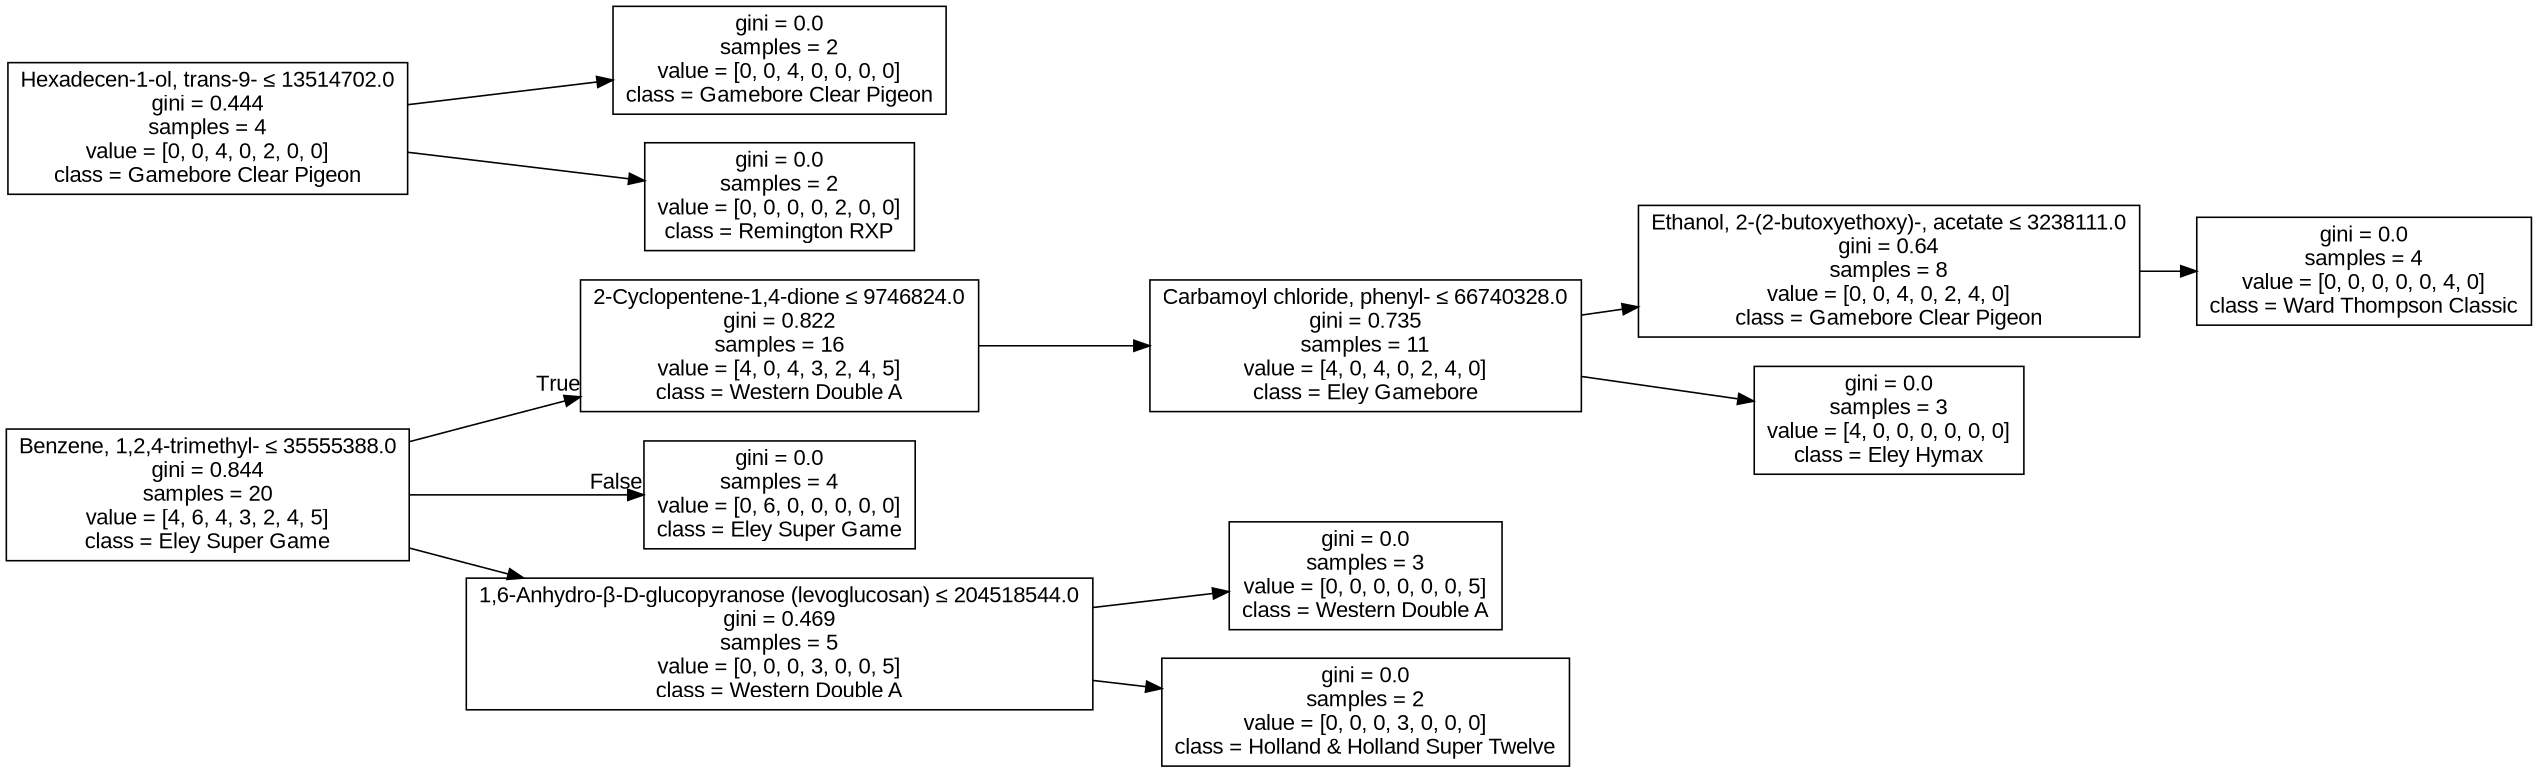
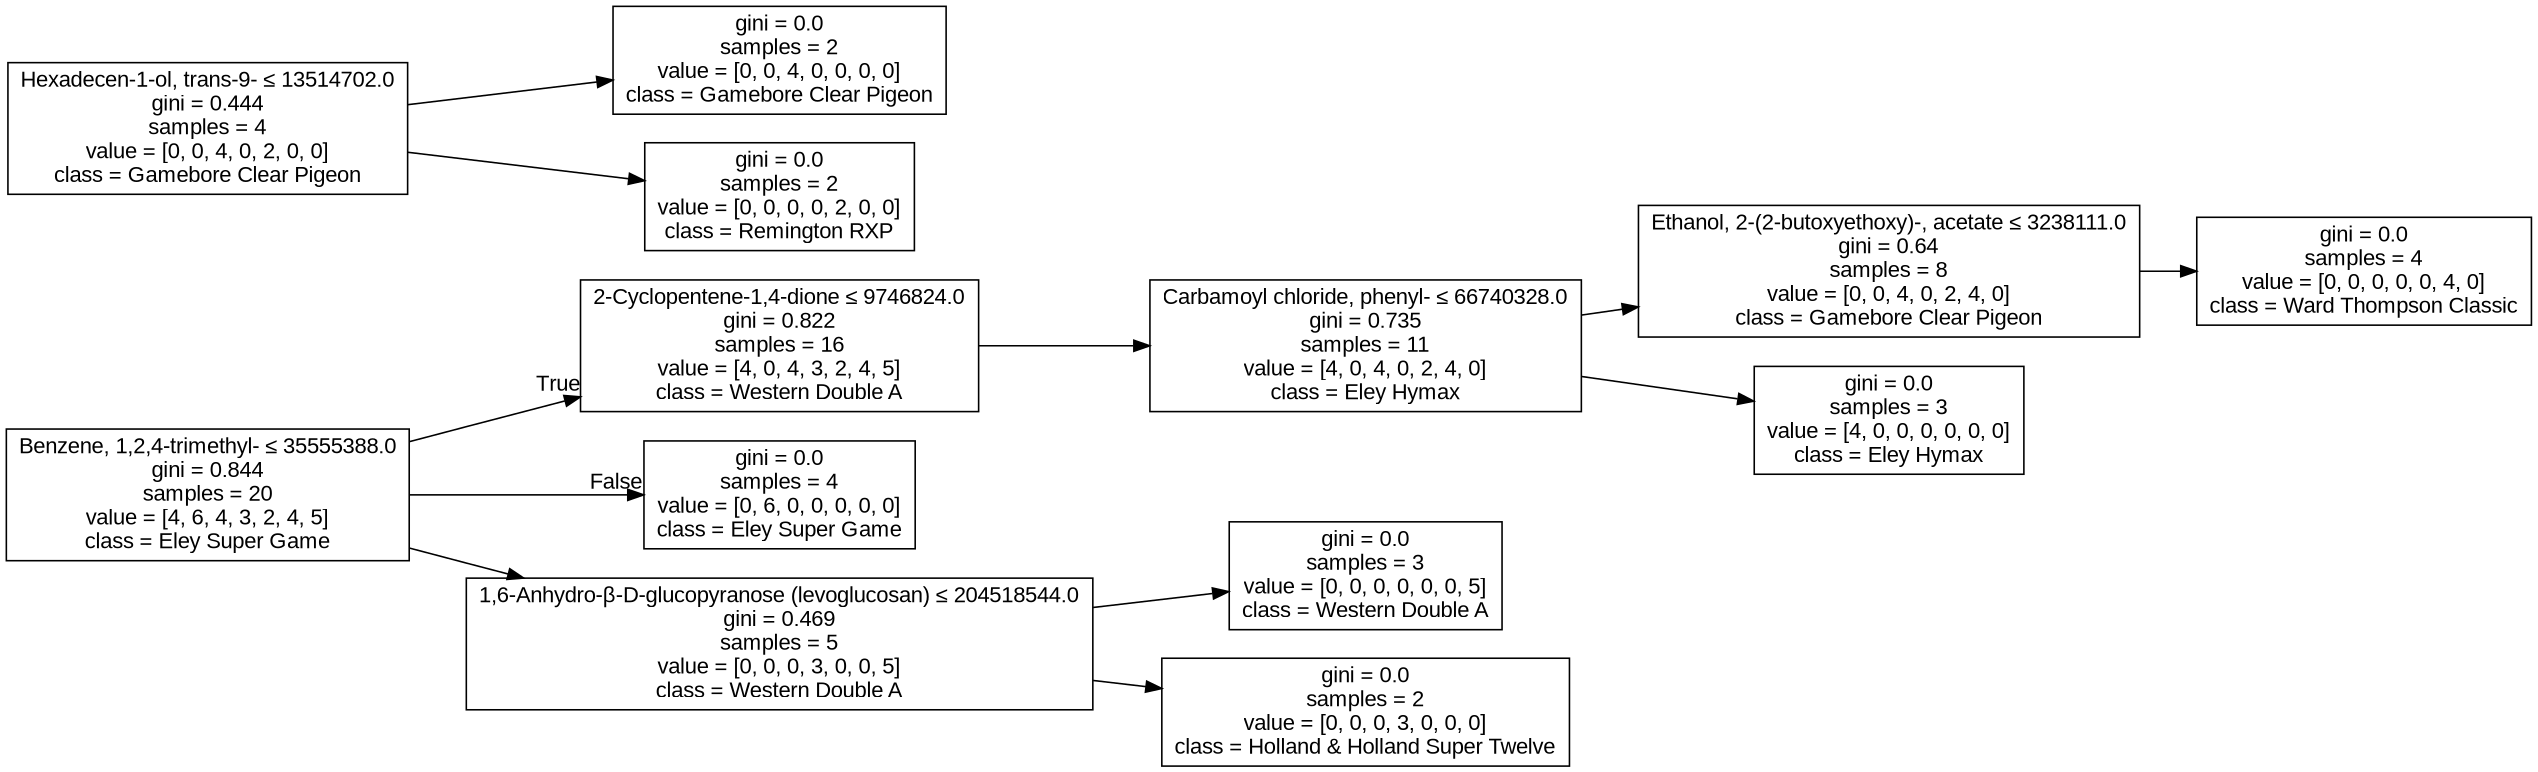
  digraph {
    fontname="Liberation Sans"
    rankdir=LR
    node [fontname="Liberation Sans" shape=box]
    edge [fontname="Liberation Sans"]
    n1 [label=<Benzene, 1,2,4-trimethyl- &le; 35555388.0<br/>gini = 0.844<br/>samples = 20<br/>value = [4, 6, 4, 3, 2, 4, 5]<br/>class = Eley Super Game>]
    n2 [label=<2-Cyclopentene-1,4-dione &le; 9746824.0<br/>gini = 0.822<br/>samples = 16<br/>value = [4, 0, 4, 3, 2, 4, 5]<br/>class = Western Double A>]
    n3 [label=<gini = 0.0<br/>samples = 4<br/>value = [0, 6, 0, 0, 0, 0, 0]<br/>class = Eley Super Game>]
    n4 [label=<1,6-Anhydro-β-D-glucopyranose (levoglucosan) &le; 204518544.0<br/>gini = 0.469<br/>samples = 5<br/>value = [0, 0, 0, 3, 0, 0, 5]<br/>class = Western Double A>]
-   n5 [label=<Carbamoyl chloride, phenyl- &le; 66740328.0<br/>gini = 0.735<br/>samples = 11<br/>value = [4, 0, 4, 0, 2, 4, 0]<br/>class = Eley Gamebore>]
+   n5 [label=<Carbamoyl chloride, phenyl- &le; 66740328.0<br/>gini = 0.735<br/>samples = 11<br/>value = [4, 0, 4, 0, 2, 4, 0]<br/>class = Eley Hymax>]
    n6 [label=<Ethanol, 2-(2-butoxyethoxy)-, acetate &le; 3238111.0<br/>gini = 0.64<br/>samples = 8<br/>value = [0, 0, 4, 0, 2, 4, 0]<br/>class = Gamebore Clear Pigeon>]
    n7 [label=<gini = 0.0<br/>samples = 3<br/>value = [4, 0, 0, 0, 0, 0, 0]<br/>class = Eley Hymax>]
    n8 [label=<gini = 0.0<br/>samples = 3<br/>value = [0, 0, 0, 0, 0, 0, 5]<br/>class = Western Double A>]
    n9 [label=<gini = 0.0<br/>samples = 2<br/>value = [0, 0, 0, 3, 0, 0, 0]<br/>class = Holland &amp; Holland Super Twelve>]
    n10 [label=<gini = 0.0<br/>samples = 4<br/>value = [0, 0, 0, 0, 0, 4, 0]<br/>class = Ward Thompson Classic>]
    n11 [label=<Hexadecen-1-ol, trans-9- &le; 13514702.0<br/>gini = 0.444<br/>samples = 4<br/>value = [0, 0, 4, 0, 2, 0, 0]<br/>class = Gamebore Clear Pigeon>]
    n12 [label=<gini = 0.0<br/>samples = 2<br/>value = [0, 0, 4, 0, 0, 0, 0]<br/>class = Gamebore Clear Pigeon>]
    n13 [label=<gini = 0.0<br/>samples = 2<br/>value = [0, 0, 0, 0, 2, 0, 0]<br/>class = Remington RXP>]
    n1 -> n2 [headlabel=True labelangle=45 labeldistance=2.5]
    n1 -> n3 [headlabel=False labelangle=-45 labeldistance=2.5]
    n1 -> n4
    n2 -> n5
    n4 -> n8
    n4 -> n9
    n5 -> n6
    n5 -> n7
    n6 -> n10
    n11 -> n12
    n11 -> n13
  }
